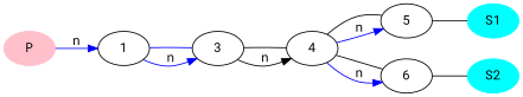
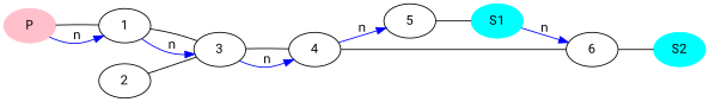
  digraph {
    rankdir=LR
    fontname="Roboto Mono"
    node [fontname="Roboto Mono"]
    edge [dir=none fontname="Roboto Mono"]
    P [color=pink style=filled]
    1
    S1 [color=cyan style=filled]
    S2 [color=cyan style=filled]
    3
+   2
    4
    5
    6
    subgraph sub_1 {
      P
      1
      S1
      S2
      3
+     2
      4
      5
      6
    }
    subgraph sub_2 {
      P
      1
      3
      4
      5
      6
    }
+   P -> 1
    P -> 1 [color=blue label=n dir=""]
-   1 -> 3 [color=blue]
+   1 -> 3
    1 -> 3 [color=blue label=n dir=""]
    3 -> 4
-   3 -> 4 [color=black label=n dir=""]
-   4 -> 5
+   3 -> 4 [color=blue label=n dir=""]
+   2 -> 3
    4 -> 5 [color=blue label=n dir=""]
    4 -> 6
-   4 -> 6 [color=blue label=n dir=""]
+   S1 -> 6 [color=blue label=n dir=""]
    5 -> S1
    6 -> S2
  }
